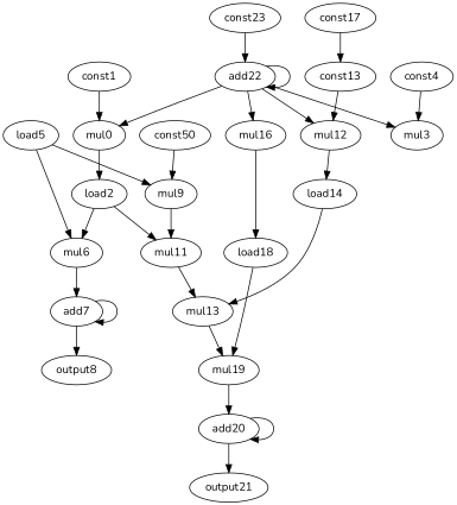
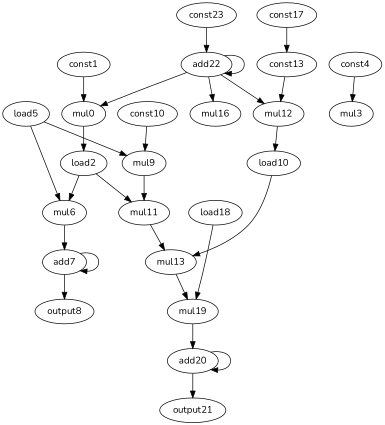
  digraph {
    fontname=Nunito
    node [fontname=Nunito opcode=mul]
    edge [fontname=Nunito operand=0]
    load2 [opcode=load]
    mul0
    mul6
    mul11
    const1 [opcode=const]
    add7 [opcode=add]
    n7 [label=mul13]
    load5 [opcode=load]
    n9 [label=mul9 opcode=add]
    const4 [opcode=const]
    mul3
    output8 [opcode=output]
-   const10 [opcode=const label=const50]
+   const10 [opcode=const]
    mul19
-   load14 [opcode=load]
+   load14 [opcode=load label=load10]
    mul12
    const13 [opcode=const]
    add20 [opcode=add]
    load18 [opcode=load]
    mul16
    const17 [opcode=const]
    output21 [opcode=output]
    add22 [opcode=add]
    const23 [opcode=const]
    load2 -> mul6 [operand=1]
    load2 -> mul11 [operand=1]
    mul0 -> load2
    mul6 -> add7
    mul11 -> n7
    const1 -> mul0
    add7 -> add7 [operand=1]
    add7 -> output8
    n7 -> mul19
    load5 -> mul6
    load5 -> n9
    n9 -> mul11
    const4 -> mul3
    const10 -> n9 [operand=1]
    mul19 -> add20
    load14 -> n7 [operand=1]
    mul12 -> load14
    const13 -> mul12
    add20 -> add20 [operand=1]
    add20 -> output21
    load18 -> mul19 [operand=1]
-   mul16 -> load18
    const17 -> const13
    add22 -> mul0 [operand=1]
-   add22 -> mul3 [operand=1]
    add22 -> mul12 [operand=1]
    add22 -> mul16 [operand=1]
    add22 -> add22
    const23 -> add22 [operand=1]
  }
